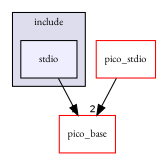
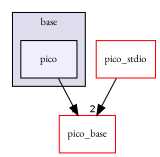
  digraph {
    compound=true
    fontname="EB Garamond"
    node [fillcolor=white fontname="EB Garamond" fontsize=10 shape=box style=filled color=red]
    edge [fontname="EB Garamond" labeldistance=1.5 labelfontname=Helvetica labelfontsize=10]
-   n1 [fillcolor="#eeeeff" label=stdio pencolor=black color=""]
+   n1 [fillcolor="#eeeeff" label=pico pencolor=black color=""]
    n2 [label=pico_base]
    n3 [label=pico_stdio]
    subgraph cluster_1 {
      bgcolor="#ddddee"
      fontsize=10
-     label=include
+     label=base
      pencolor=black
      n1
    }
    n1 -> n2 [headlabel=1]
    n3 -> n2 [headlabel=2]
  }
